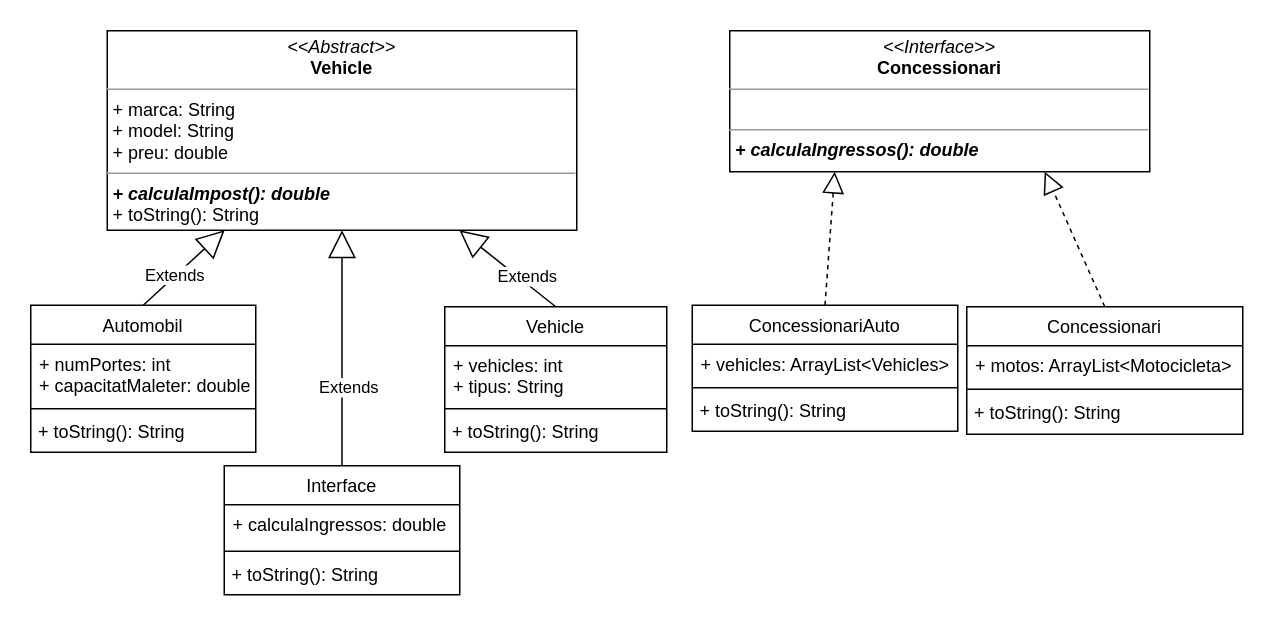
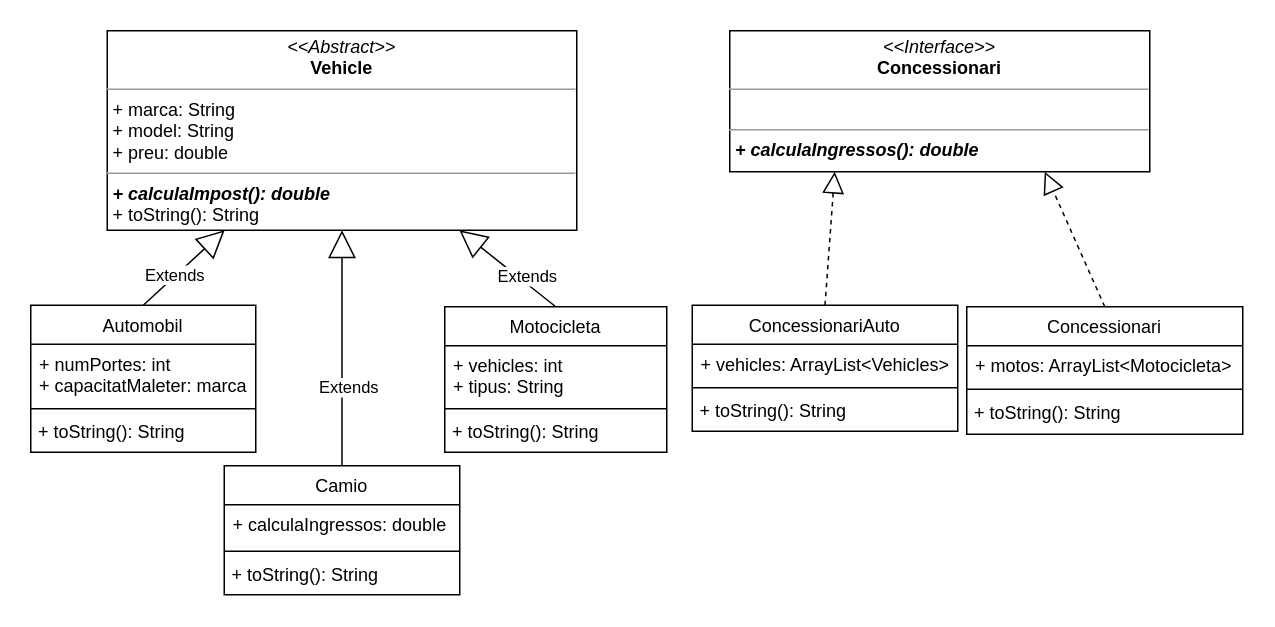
  <mxCell id="0" />
  <mxCell id="1" parent="0" />
  <mxCell id="2" value="Extends" style="endArrow=block;endSize=16;endFill=0;html=1;rounded=0;entryX=0.25;entryY=1;entryDx=0;entryDy=0;exitX=0.5;exitY=0;exitDx=0;exitDy=0;" parent="1" source="10" target="8" edge="1"><mxGeometry x="-0.221" y="1" width="160" relative="1" as="geometry"><mxPoint x="267.25" y="614" as="sourcePoint" /><mxPoint x="401.25" y="513" as="targetPoint" /><mxPoint as="offset" /></mxGeometry></mxCell>
- <mxCell id="3" value="Vehicle" style="swimlane;fontStyle=0;align=center;verticalAlign=top;childLayout=stackLayout;horizontal=1;startSize=26;horizontalStack=0;resizeParent=1;resizeLast=0;collapsible=1;marginBottom=0;rounded=0;shadow=0;strokeWidth=1;" parent="1" vertex="1"><mxGeometry x="296" y="204" width="148" height="97" as="geometry"><mxRectangle x="130" y="380" width="160" height="26" as="alternateBounds" /></mxGeometry></mxCell>
+ <mxCell id="3" value="Motocicleta" style="swimlane;fontStyle=0;align=center;verticalAlign=top;childLayout=stackLayout;horizontal=1;startSize=26;horizontalStack=0;resizeParent=1;resizeLast=0;collapsible=1;marginBottom=0;rounded=0;shadow=0;strokeWidth=1;" parent="1" vertex="1"><mxGeometry x="296" y="204" width="148" height="97" as="geometry"><mxRectangle x="130" y="380" width="160" height="26" as="alternateBounds" /></mxGeometry></mxCell>
  <mxCell id="4" value="+ vehicles: int&#10;+ tipus: String" style="text;align=left;verticalAlign=top;spacingLeft=4;spacingRight=4;overflow=hidden;rotatable=0;points=[[0,0.5],[1,0.5]];portConstraint=eastwest;" parent="3" vertex="1"><mxGeometry y="26" width="148" height="39" as="geometry" /></mxCell>
  <mxCell id="5" value="" style="line;html=1;strokeWidth=1;align=left;verticalAlign=middle;spacingTop=-1;spacingLeft=3;spacingRight=3;rotatable=0;labelPosition=right;points=[];portConstraint=eastwest;" parent="3" vertex="1"><mxGeometry y="65" width="148" height="6" as="geometry" /></mxCell>
  <mxCell id="6" value="&amp;nbsp;+ toString(): String" style="text;html=1;align=left;verticalAlign=middle;resizable=0;points=[];autosize=1;strokeColor=none;fillColor=none;" vertex="1" parent="3"><mxGeometry y="71" width="148" height="26" as="geometry" /></mxCell>
  <mxCell id="7" value="Extends" style="endArrow=block;endSize=16;endFill=0;html=1;rounded=0;exitX=0.5;exitY=0;exitDx=0;exitDy=0;entryX=0.75;entryY=1;entryDx=0;entryDy=0;" parent="1" source="3" target="8" edge="1"><mxGeometry x="-0.336" y="-4" width="160" relative="1" as="geometry"><mxPoint x="160" y="469" as="sourcePoint" /><mxPoint x="480" y="506" as="targetPoint" /><mxPoint as="offset" /></mxGeometry></mxCell>
  <mxCell id="8" value="&lt;p style=&quot;margin:0px;margin-top:4px;text-align:center;&quot;&gt;&lt;i&gt;&amp;lt;&amp;lt;Abstract&amp;gt;&amp;gt;&lt;/i&gt;&lt;br&gt;&lt;b&gt;Vehicle&lt;/b&gt;&lt;/p&gt;&lt;hr size=&quot;1&quot;&gt;&lt;p style=&quot;margin:0px;margin-left:4px;&quot;&gt;+ marca: String&lt;br&gt;+ model: String&lt;/p&gt;&lt;p style=&quot;margin:0px;margin-left:4px;&quot;&gt;+ preu: double&lt;/p&gt;&lt;hr size=&quot;1&quot;&gt;&lt;p style=&quot;margin:0px;margin-left:4px;&quot;&gt;&lt;i&gt;&lt;b&gt;+ calculaImpost(): double&lt;/b&gt;&lt;/i&gt;&lt;/p&gt;&lt;p style=&quot;margin:0px;margin-left:4px;&quot;&gt;+ toString(): String&lt;/p&gt;" style="verticalAlign=top;align=left;overflow=fill;fontSize=12;fontFamily=Helvetica;html=1;whiteSpace=wrap;" parent="1" vertex="1"><mxGeometry x="71" y="20" width="313" height="133" as="geometry" /></mxCell>
  <mxCell id="9" value="&lt;p style=&quot;margin:0px;margin-top:4px;text-align:center;&quot;&gt;&lt;i&gt;&amp;lt;&amp;lt;Interface&amp;gt;&amp;gt;&lt;/i&gt;&lt;br&gt;&lt;b&gt;Concessionari&lt;/b&gt;&lt;/p&gt;&lt;hr size=&quot;1&quot;&gt;&lt;p style=&quot;margin:0px;margin-left:4px;&quot;&gt;&lt;br&gt;&lt;/p&gt;&lt;hr size=&quot;1&quot;&gt;&lt;p style=&quot;margin:0px;margin-left:4px;&quot;&gt;&lt;i style=&quot;border-color: var(--border-color);&quot;&gt;&lt;b style=&quot;border-color: var(--border-color);&quot;&gt;+ calculaIngressos(): double&lt;/b&gt;&lt;/i&gt;&lt;/p&gt;" style="verticalAlign=top;align=left;overflow=fill;fontSize=12;fontFamily=Helvetica;html=1;whiteSpace=wrap;" parent="1" vertex="1"><mxGeometry x="486" y="20" width="280" height="94" as="geometry" /></mxCell>
  <mxCell id="10" value="Automobil" style="swimlane;fontStyle=0;align=center;verticalAlign=top;childLayout=stackLayout;horizontal=1;startSize=26;horizontalStack=0;resizeParent=1;resizeLast=0;collapsible=1;marginBottom=0;rounded=0;shadow=0;strokeWidth=1;" parent="1" vertex="1"><mxGeometry x="20" y="203" width="150" height="98" as="geometry"><mxRectangle x="130" y="380" width="160" height="26" as="alternateBounds" /></mxGeometry></mxCell>
- <mxCell id="11" value="+ numPortes: int&#10;+ capacitatMaleter: double" style="text;align=left;verticalAlign=top;spacingLeft=4;spacingRight=4;overflow=hidden;rotatable=0;points=[[0,0.5],[1,0.5]];portConstraint=eastwest;" parent="10" vertex="1"><mxGeometry y="26" width="150" height="40" as="geometry" /></mxCell>
+ <mxCell id="11" value="+ numPortes: int&#10;+ capacitatMaleter: marca" style="text;align=left;verticalAlign=top;spacingLeft=4;spacingRight=4;overflow=hidden;rotatable=0;points=[[0,0.5],[1,0.5]];portConstraint=eastwest;" parent="10" vertex="1"><mxGeometry y="26" width="150" height="40" as="geometry" /></mxCell>
  <mxCell id="12" value="" style="line;html=1;strokeWidth=1;align=left;verticalAlign=middle;spacingTop=-1;spacingLeft=3;spacingRight=3;rotatable=0;labelPosition=right;points=[];portConstraint=eastwest;" parent="10" vertex="1"><mxGeometry y="66" width="150" height="6" as="geometry" /></mxCell>
  <mxCell id="13" value="&amp;nbsp;+ toString(): String" style="text;html=1;align=left;verticalAlign=middle;resizable=0;points=[];autosize=1;strokeColor=none;fillColor=none;" vertex="1" parent="10"><mxGeometry y="72" width="150" height="26" as="geometry" /></mxCell>
  <mxCell id="14" value="Concessionari" style="swimlane;fontStyle=0;align=center;verticalAlign=top;childLayout=stackLayout;horizontal=1;startSize=26;horizontalStack=0;resizeParent=1;resizeLast=0;collapsible=1;marginBottom=0;rounded=0;shadow=0;strokeWidth=1;" parent="1" vertex="1"><mxGeometry x="644" y="204" width="184" height="85" as="geometry"><mxRectangle x="130" y="380" width="160" height="26" as="alternateBounds" /></mxGeometry></mxCell>
  <mxCell id="15" value="+ motos: ArrayList&lt;Motocicleta&gt;" style="text;align=left;verticalAlign=top;spacingLeft=4;spacingRight=4;overflow=hidden;rotatable=0;points=[[0,0.5],[1,0.5]];portConstraint=eastwest;" parent="14" vertex="1"><mxGeometry y="26" width="184" height="26" as="geometry" /></mxCell>
  <mxCell id="16" value="" style="line;html=1;strokeWidth=1;align=left;verticalAlign=middle;spacingTop=-1;spacingLeft=3;spacingRight=3;rotatable=0;labelPosition=right;points=[];portConstraint=eastwest;" parent="14" vertex="1"><mxGeometry y="52" width="184" height="6" as="geometry" /></mxCell>
  <mxCell id="17" value="&amp;nbsp;+ toString(): String" style="text;html=1;align=left;verticalAlign=middle;resizable=0;points=[];autosize=1;strokeColor=none;fillColor=none;" vertex="1" parent="14"><mxGeometry y="58" width="184" height="26" as="geometry" /></mxCell>
  <mxCell id="18" value="" style="endArrow=block;dashed=1;endFill=0;endSize=12;html=1;rounded=0;entryX=0.25;entryY=1;entryDx=0;entryDy=0;exitX=0.5;exitY=0;exitDx=0;exitDy=0;" parent="1" source="20" target="9" edge="1"><mxGeometry width="160" relative="1" as="geometry"><mxPoint x="566" y="186" as="sourcePoint" /><mxPoint x="500" y="416" as="targetPoint" /></mxGeometry></mxCell>
  <mxCell id="19" value="" style="endArrow=block;dashed=1;endFill=0;endSize=12;html=1;rounded=0;exitX=0.5;exitY=0;exitDx=0;exitDy=0;entryX=0.75;entryY=1;entryDx=0;entryDy=0;" parent="1" source="14" target="9" edge="1"><mxGeometry width="160" relative="1" as="geometry"><mxPoint x="272" y="531" as="sourcePoint" /><mxPoint x="630" y="122" as="targetPoint" /></mxGeometry></mxCell>
  <mxCell id="20" value="ConcessionariAuto" style="swimlane;fontStyle=0;align=center;verticalAlign=top;childLayout=stackLayout;horizontal=1;startSize=26;horizontalStack=0;resizeParent=1;resizeLast=0;collapsible=1;marginBottom=0;rounded=0;shadow=0;strokeWidth=1;" parent="1" vertex="1"><mxGeometry x="461" y="203" width="177" height="84" as="geometry"><mxRectangle x="130" y="380" width="160" height="26" as="alternateBounds" /></mxGeometry></mxCell>
  <mxCell id="21" value="+ vehicles: ArrayList&lt;Vehicles&gt;" style="text;align=left;verticalAlign=top;spacingLeft=4;spacingRight=4;overflow=hidden;rotatable=0;points=[[0,0.5],[1,0.5]];portConstraint=eastwest;" parent="20" vertex="1"><mxGeometry y="26" width="177" height="26" as="geometry" /></mxCell>
  <mxCell id="22" value="" style="line;html=1;strokeWidth=1;align=left;verticalAlign=middle;spacingTop=-1;spacingLeft=3;spacingRight=3;rotatable=0;labelPosition=right;points=[];portConstraint=eastwest;" parent="20" vertex="1"><mxGeometry y="52" width="177" height="6" as="geometry" /></mxCell>
  <mxCell id="23" value="&amp;nbsp;+ toString(): String" style="text;html=1;align=left;verticalAlign=middle;resizable=0;points=[];autosize=1;strokeColor=none;fillColor=none;" vertex="1" parent="20"><mxGeometry y="58" width="177" height="26" as="geometry" /></mxCell>
- <mxCell id="24" value="Interface" style="swimlane;fontStyle=0;align=center;verticalAlign=top;childLayout=stackLayout;horizontal=1;startSize=26;horizontalStack=0;resizeParent=1;resizeLast=0;collapsible=1;marginBottom=0;rounded=0;shadow=0;strokeWidth=1;" parent="1" vertex="1"><mxGeometry x="149" y="310" width="157" height="86" as="geometry"><mxRectangle x="130" y="380" width="160" height="26" as="alternateBounds" /></mxGeometry></mxCell>
+ <mxCell id="24" value="Camio" style="swimlane;fontStyle=0;align=center;verticalAlign=top;childLayout=stackLayout;horizontal=1;startSize=26;horizontalStack=0;resizeParent=1;resizeLast=0;collapsible=1;marginBottom=0;rounded=0;shadow=0;strokeWidth=1;" parent="1" vertex="1"><mxGeometry x="149" y="310" width="157" height="86" as="geometry"><mxRectangle x="130" y="380" width="160" height="26" as="alternateBounds" /></mxGeometry></mxCell>
  <mxCell id="25" value="+ calculaIngressos: double" style="text;align=left;verticalAlign=top;spacingLeft=4;spacingRight=4;overflow=hidden;rotatable=0;points=[[0,0.5],[1,0.5]];portConstraint=eastwest;" parent="24" vertex="1"><mxGeometry y="26" width="157" height="28" as="geometry" /></mxCell>
  <mxCell id="26" value="" style="line;html=1;strokeWidth=1;align=left;verticalAlign=middle;spacingTop=-1;spacingLeft=3;spacingRight=3;rotatable=0;labelPosition=right;points=[];portConstraint=eastwest;" parent="24" vertex="1"><mxGeometry y="54" width="157" height="6" as="geometry" /></mxCell>
  <mxCell id="27" value="&amp;nbsp;+ toString(): String" style="text;html=1;align=left;verticalAlign=middle;resizable=0;points=[];autosize=1;strokeColor=none;fillColor=none;" vertex="1" parent="24"><mxGeometry y="60" width="157" height="26" as="geometry" /></mxCell>
  <mxCell id="28" value="Extends" style="endArrow=block;endSize=16;endFill=0;html=1;rounded=0;exitX=0.5;exitY=0;exitDx=0;exitDy=0;entryX=0.5;entryY=1;entryDx=0;entryDy=0;" parent="1" source="24" target="8" edge="1"><mxGeometry x="-0.336" y="-4" width="160" relative="1" as="geometry"><mxPoint x="241" y="305" as="sourcePoint" /><mxPoint x="238" y="154" as="targetPoint" /><mxPoint as="offset" /></mxGeometry></mxCell>
